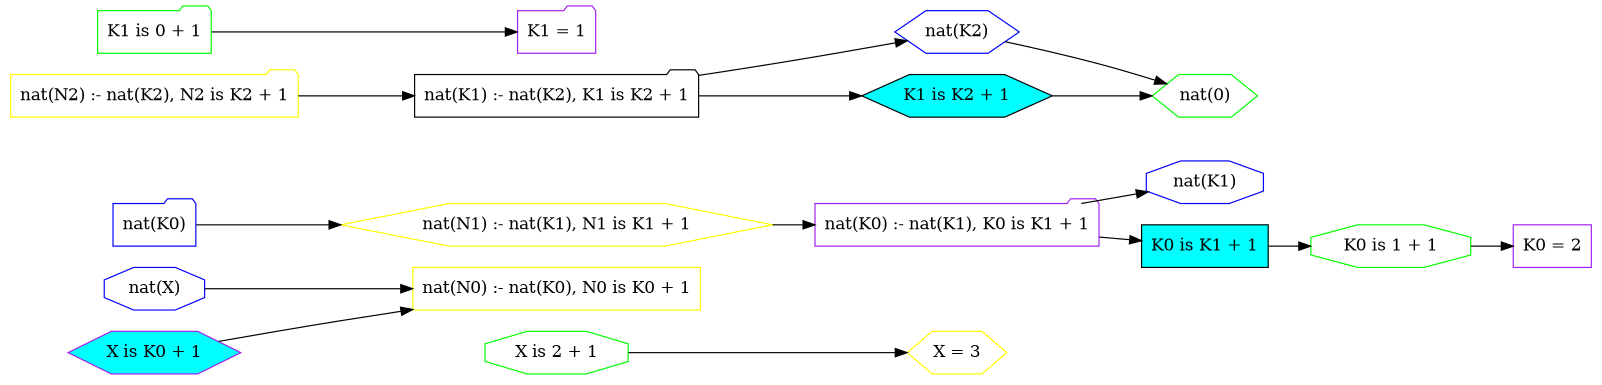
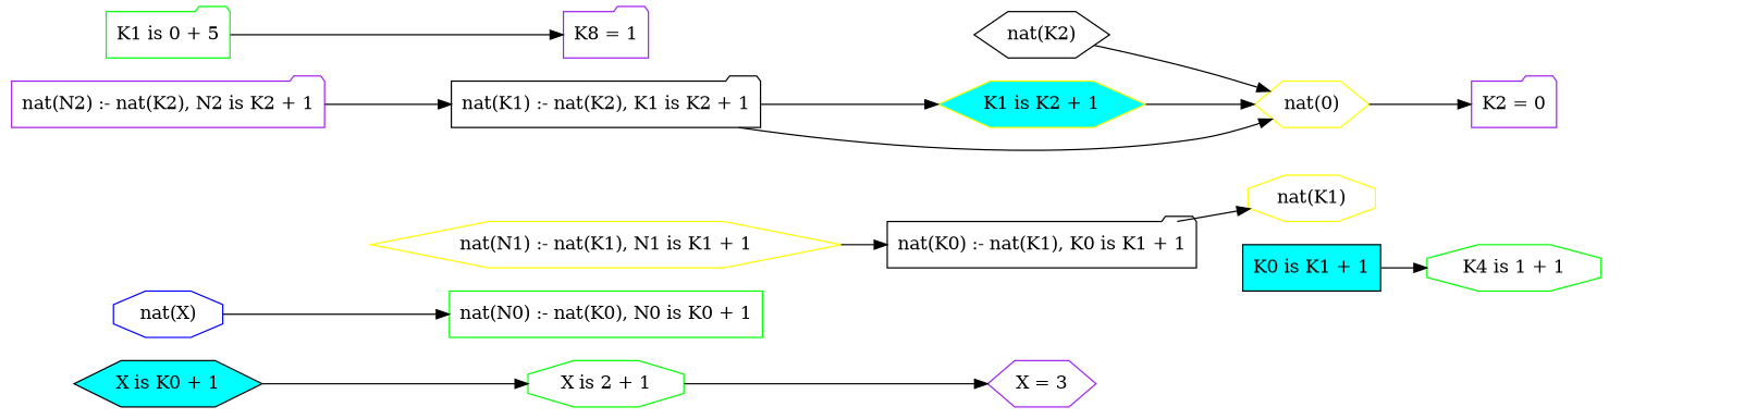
  digraph {
    rankdir=LR
    node [shape=folder]
    n1 [color=blue label="nat(X)" shape=octagon]
-   n2 [color=yellow label="nat(N0) :- nat(K0), N0 is K0 + 1" shape=box]
-   n3 [color=blue label="nat(K0)"]
+   n2 [color=green label="nat(N0) :- nat(K0), N0 is K0 + 1" shape=box]
    n4 [color=yellow label="nat(N1) :- nat(K1), N1 is K1 + 1" shape=hexagon]
-   n5 [fillcolor=cyan label="X is K0 + 1" shape=hexagon style=filled color=purple]
+   n5 [fillcolor=cyan label="X is K0 + 1" shape=hexagon style=filled]
    n6 [color=green label="X is 2 + 1" shape=octagon]
-   n7 [label="nat(K0) :- nat(K1), K0 is K1 + 1" color=purple]
-   n8 [color=yellow label="X = 3" shape=hexagon]
-   n9 [color=blue label="nat(K1)" shape=octagon]
+   n7 [label="nat(K0) :- nat(K1), K0 is K1 + 1"]
+   n8 [color=purple label="X = 3" shape=hexagon]
+   n9 [color=yellow label="nat(K1)" shape=octagon]
    n10 [fillcolor=cyan label="K0 is K1 + 1" shape=box style=filled]
-   n11 [color=green label="K0 is 1 + 1" shape=octagon]
-   n12 [color=yellow label="nat(N2) :- nat(K2), N2 is K2 + 1"]
+   n11 [color=green label="K4 is 1 + 1" shape=octagon]
+   n12 [color=purple label="nat(N2) :- nat(K2), N2 is K2 + 1"]
    n13 [label="nat(K1) :- nat(K2), K1 is K2 + 1"]
-   n14 [color=purple label="K0 = 2" shape=box]
-   n15 [color=blue label="nat(K2)" shape=hexagon]
-   n16 [fillcolor=cyan label="K1 is K2 + 1" shape=hexagon style=filled]
-   n17 [color=green label="nat(0)" shape=hexagon]
-   n19 [color=green label="K1 is 0 + 1"]
-   n20 [color=purple label="K1 = 1"]
+   n15 [color=black label="nat(K2)" shape=hexagon]
+   n16 [fillcolor=cyan label="K1 is K2 + 1" shape=hexagon style=filled color=yellow]
+   n17 [color=yellow label="nat(0)" shape=hexagon]
+   n18 [color=purple label="K2 = 0"]
+   n19 [color=green label="K1 is 0 + 5"]
+   n20 [color=purple label="K8 = 1"]
    n1 -> n2
-   n3 -> n4
    n4 -> n7
-   n5 -> n2
+   n5 -> n6
    n6 -> n8
    n7 -> n9
-   n7 -> n10
    n10 -> n11
-   n11 -> n14
    n12 -> n13
-   n13 -> n15
+   n13 -> n17
    n13 -> n16
    n15 -> n17
    n16 -> n17
+   n17 -> n18
    n19 -> n20
  }
